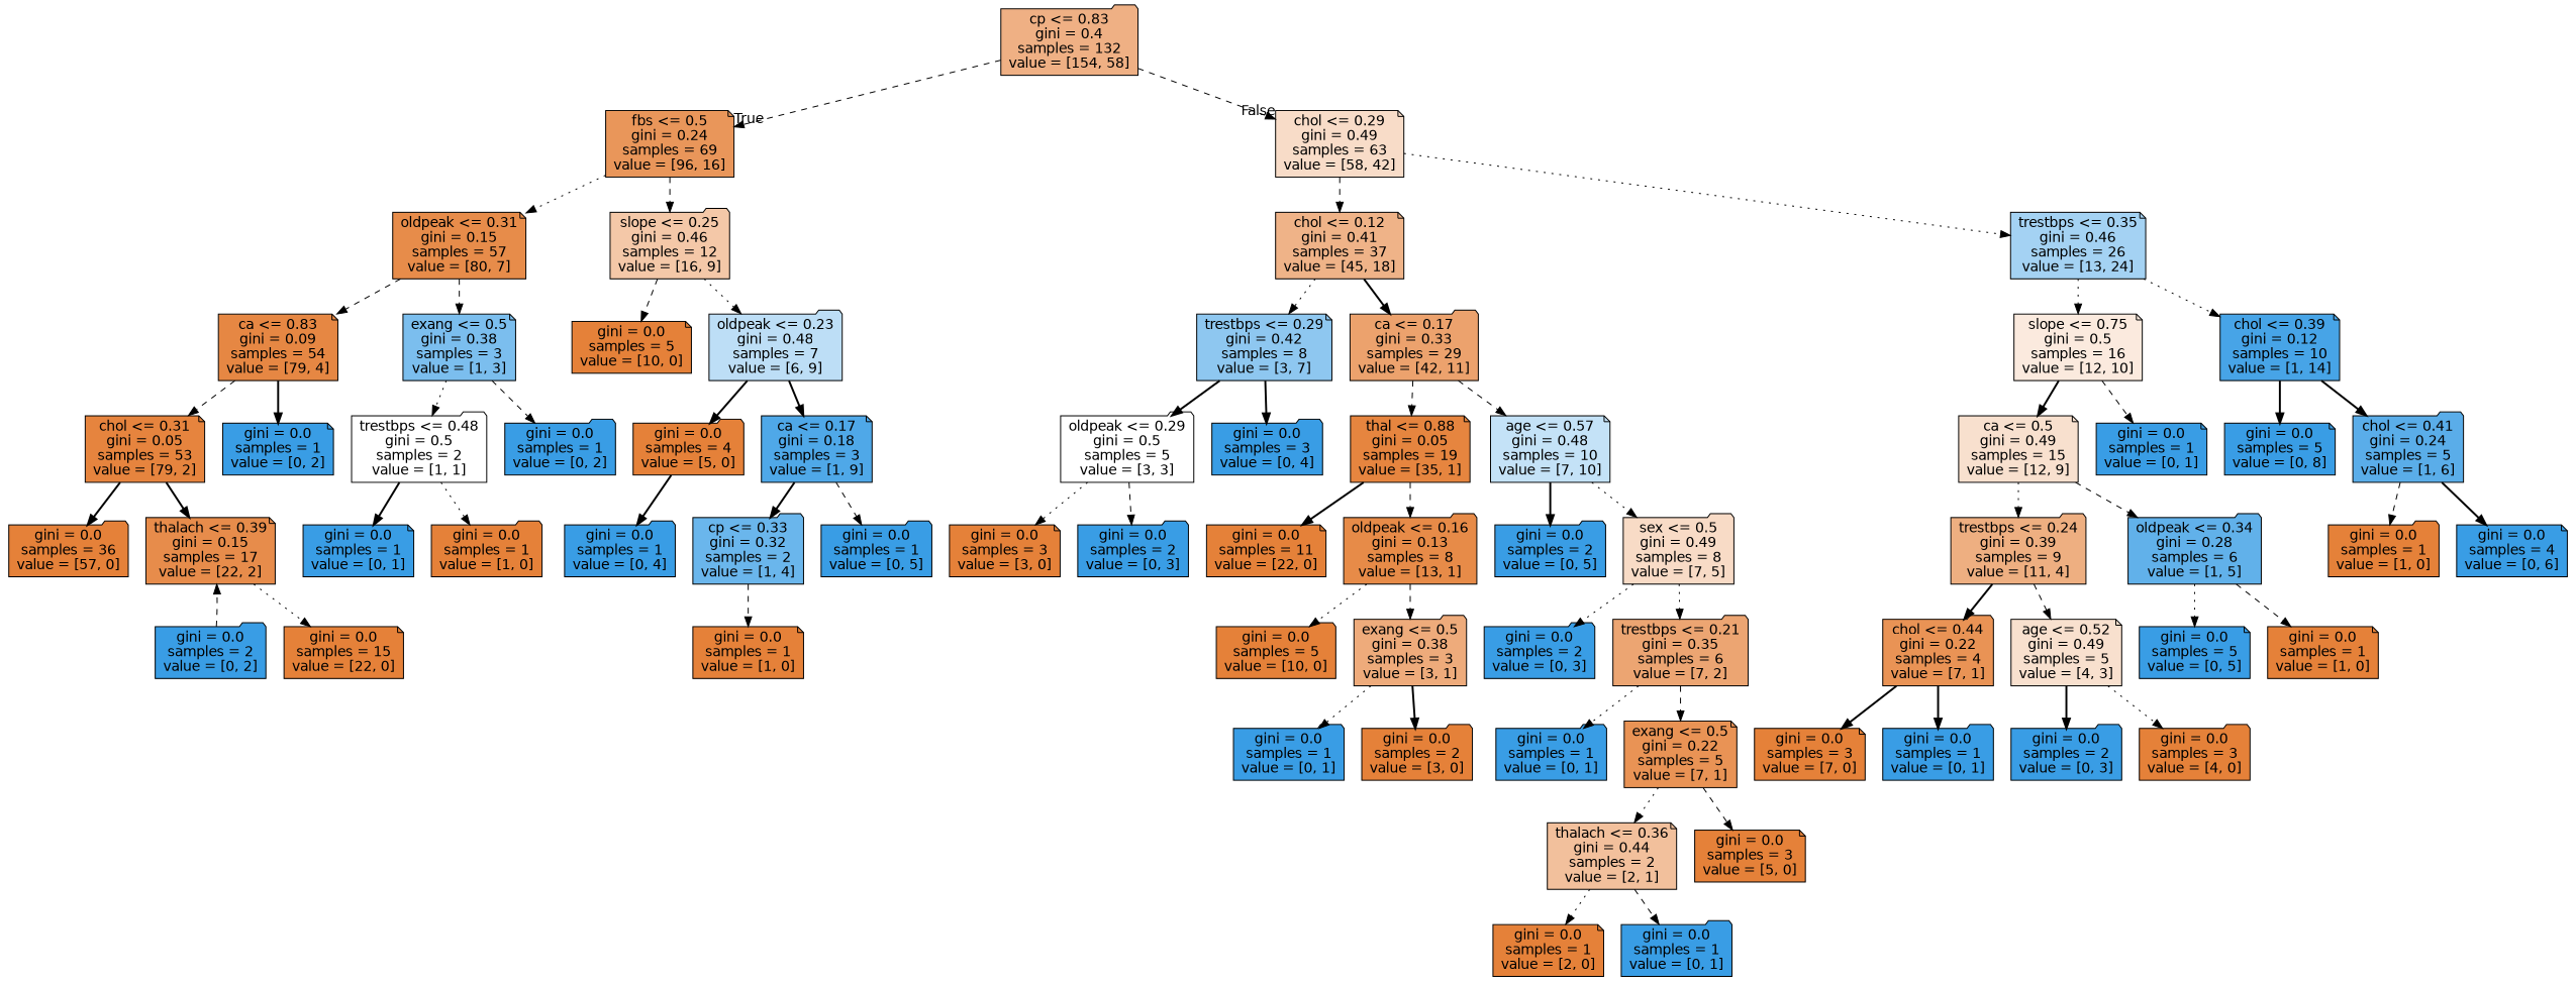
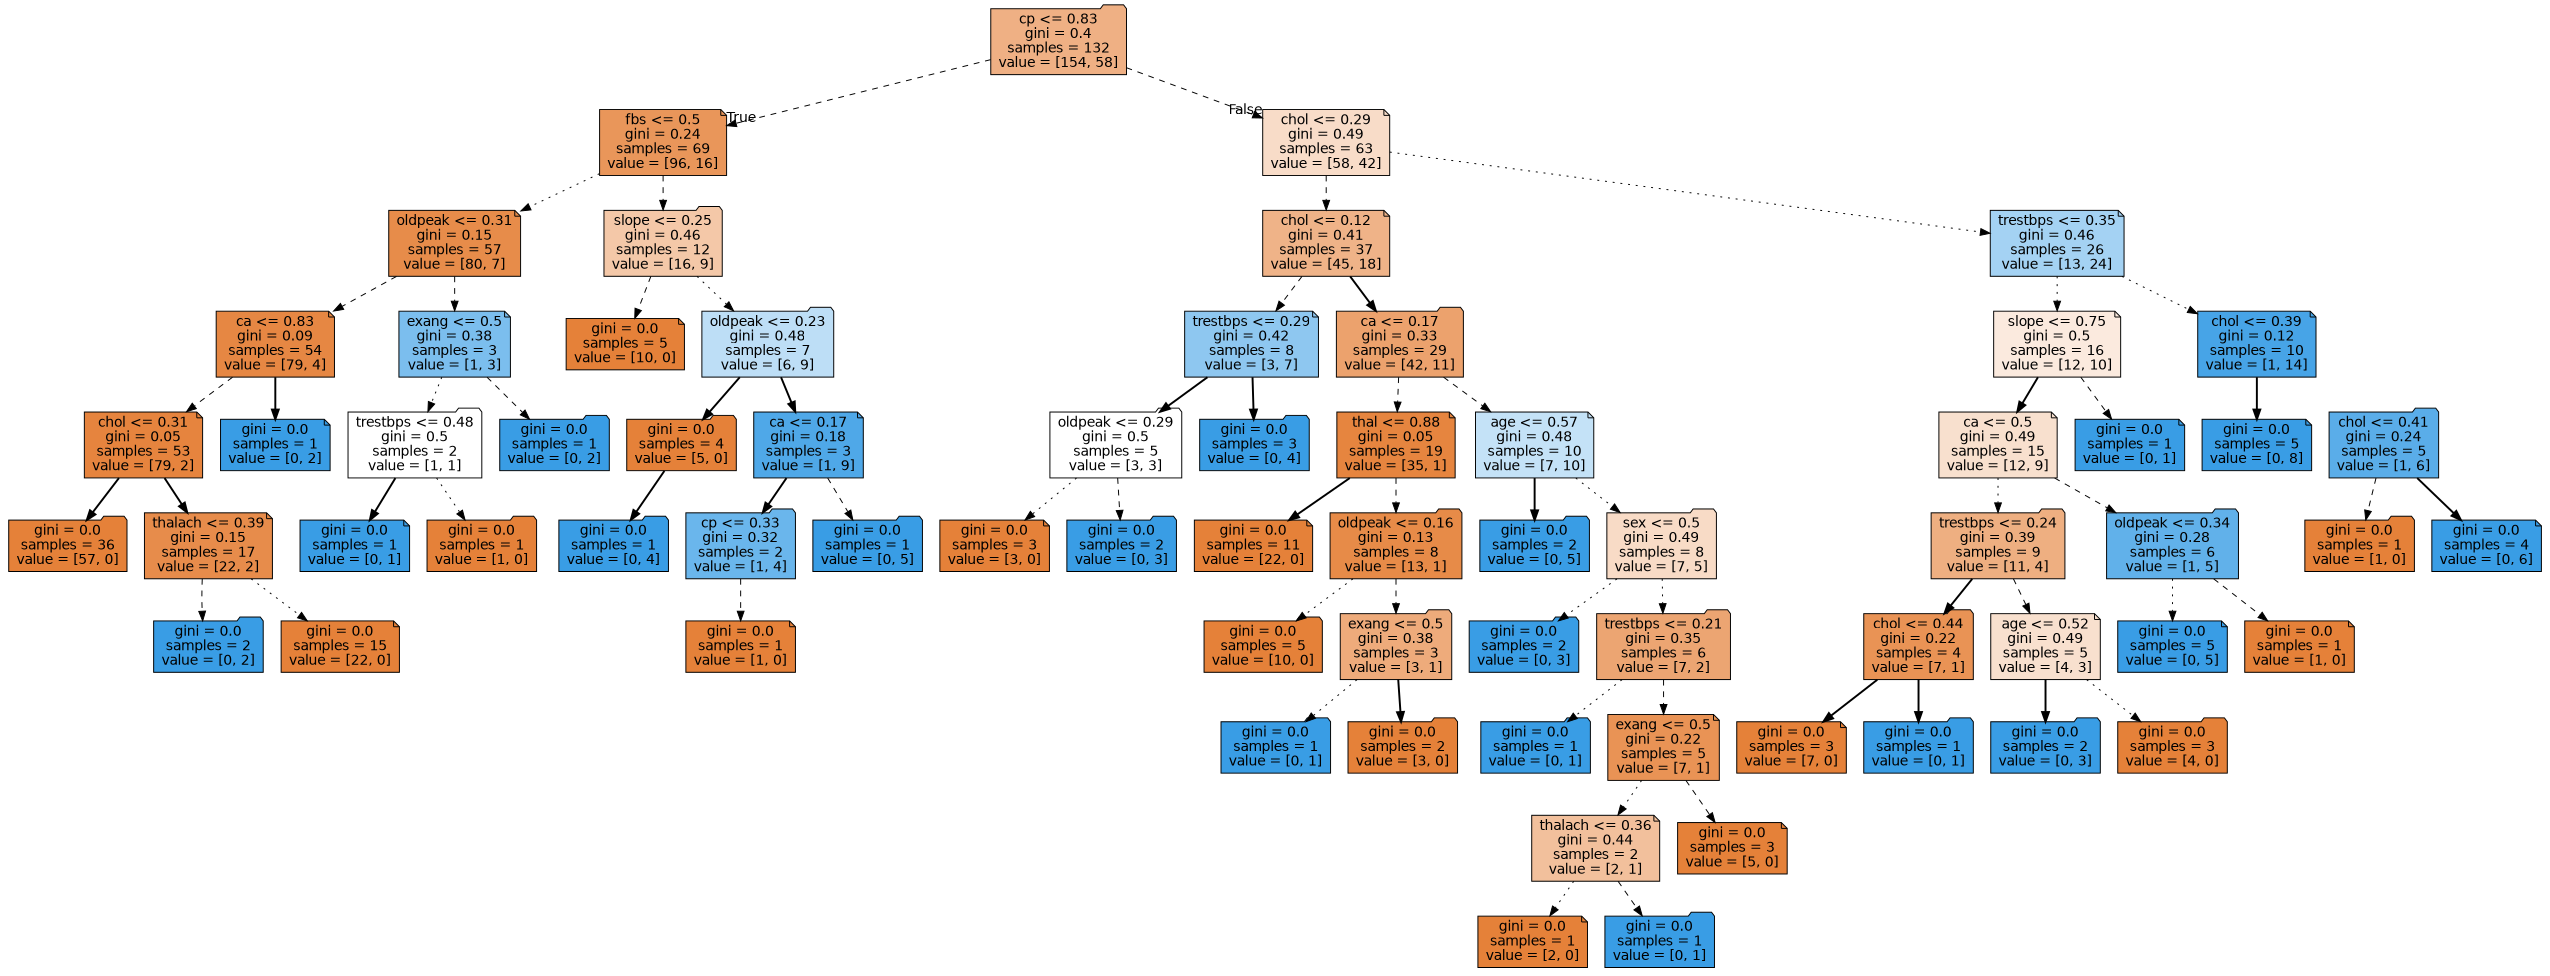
  digraph {
    node [color=black fillcolor="#399de5" fontname=helvetica shape=folder style="filled, rounded"]
    edge [fontname=helvetica style=dashed]
    n1 [fillcolor="#efb084" label="cp <= 0.83\ngini = 0.4\nsamples = 132\nvalue = [154, 58]"]
    n2 [fillcolor="#e9965a" label="fbs <= 0.5\ngini = 0.24\nsamples = 69\nvalue = [96, 16]" shape=note]
    n3 [fillcolor="#f8dcc8" label="chol <= 0.29\ngini = 0.49\nsamples = 63\nvalue = [58, 42]" shape=note]
    n4 [fillcolor="#e78c4a" label="oldpeak <= 0.31\ngini = 0.15\nsamples = 57\nvalue = [80, 7]" shape=note]
    n5 [fillcolor="#f4c8a8" label="slope <= 0.25\ngini = 0.46\nsamples = 12\nvalue = [16, 9]"]
    n6 [fillcolor="#efb388" label="chol <= 0.12\ngini = 0.41\nsamples = 37\nvalue = [45, 18]" shape=note]
    n7 [fillcolor="#a4d2f3" label="trestbps <= 0.35\ngini = 0.46\nsamples = 26\nvalue = [13, 24]" shape=note]
    n8 [fillcolor="#e68743" label="ca <= 0.83\ngini = 0.09\nsamples = 54\nvalue = [79, 4]" shape=note]
    n9 [fillcolor="#7bbeee" label="exang <= 0.5\ngini = 0.38\nsamples = 3\nvalue = [1, 3]" shape=note]
    n10 [fillcolor="#e58139" label="gini = 0.0\nsamples = 5\nvalue = [10, 0]" shape=note]
    n11 [fillcolor="#bddef6" label="oldpeak <= 0.23\ngini = 0.48\nsamples = 7\nvalue = [6, 9]"]
    n12 [fillcolor="#e6843e" label="chol <= 0.31\ngini = 0.05\nsamples = 53\nvalue = [79, 2]" shape=note]
    n13 [label="gini = 0.0\nsamples = 1\nvalue = [0, 2]" shape=note]
    n14 [fillcolor="#ffffff" label="trestbps <= 0.48\ngini = 0.5\nsamples = 2\nvalue = [1, 1]"]
    n15 [label="gini = 0.0\nsamples = 1\nvalue = [0, 2]"]
    n16 [fillcolor="#e58139" label="gini = 0.0\nsamples = 36\nvalue = [57, 0]"]
    n17 [fillcolor="#e78c4b" label="thalach <= 0.39\ngini = 0.15\nsamples = 17\nvalue = [22, 2]" shape=note]
    n18 [label="gini = 0.0\nsamples = 2\nvalue = [0, 2]"]
    n19 [fillcolor="#e58139" label="gini = 0.0\nsamples = 15\nvalue = [22, 0]" shape=note]
    n20 [label="gini = 0.0\nsamples = 1\nvalue = [0, 1]" shape=note]
    n21 [fillcolor="#e58139" label="gini = 0.0\nsamples = 1\nvalue = [1, 0]"]
    n22 [fillcolor="#e58139" label="gini = 0.0\nsamples = 4\nvalue = [5, 0]"]
    n23 [fillcolor="#4fa8e8" label="ca <= 0.17\ngini = 0.18\nsamples = 3\nvalue = [1, 9]" shape=note]
    n24 [label="gini = 0.0\nsamples = 1\nvalue = [0, 4]"]
    n25 [fillcolor="#6ab6ec" label="cp <= 0.33\ngini = 0.32\nsamples = 2\nvalue = [1, 4]"]
    n26 [label="gini = 0.0\nsamples = 1\nvalue = [0, 5]"]
    n27 [fillcolor="#e58139" label="gini = 0.0\nsamples = 1\nvalue = [1, 0]" shape=note]
    n28 [fillcolor="#8ec7f0" label="trestbps <= 0.29\ngini = 0.42\nsamples = 8\nvalue = [3, 7]" shape=note]
    n29 [fillcolor="#eca26d" label="ca <= 0.17\ngini = 0.33\nsamples = 29\nvalue = [42, 11]"]
    n30 [fillcolor="#fbeade" label="slope <= 0.75\ngini = 0.5\nsamples = 16\nvalue = [12, 10]" shape=note]
    n31 [fillcolor="#47a4e7" label="chol <= 0.39\ngini = 0.12\nsamples = 10\nvalue = [1, 14]" shape=note]
    n32 [fillcolor="#ffffff" label="oldpeak <= 0.29\ngini = 0.5\nsamples = 5\nvalue = [3, 3]"]
    n33 [label="gini = 0.0\nsamples = 3\nvalue = [0, 4]"]
    n34 [fillcolor="#e6853f" label="thal <= 0.88\ngini = 0.05\nsamples = 19\nvalue = [35, 1]" shape=note]
    n35 [fillcolor="#c4e2f7" label="age <= 0.57\ngini = 0.48\nsamples = 10\nvalue = [7, 10]" shape=note]
    n36 [fillcolor="#e58139" label="gini = 0.0\nsamples = 3\nvalue = [3, 0]" shape=note]
    n37 [label="gini = 0.0\nsamples = 2\nvalue = [0, 3]"]
    n38 [fillcolor="#e58139" label="gini = 0.0\nsamples = 11\nvalue = [22, 0]" shape=note]
    n39 [fillcolor="#e78b48" label="oldpeak <= 0.16\ngini = 0.13\nsamples = 8\nvalue = [13, 1]"]
    n40 [label="gini = 0.0\nsamples = 2\nvalue = [0, 5]"]
    n41 [fillcolor="#f8dbc6" label="sex <= 0.5\ngini = 0.49\nsamples = 8\nvalue = [7, 5]"]
    n42 [fillcolor="#e58139" label="gini = 0.0\nsamples = 5\nvalue = [10, 0]"]
    n43 [fillcolor="#eeab7b" label="exang <= 0.5\ngini = 0.38\nsamples = 3\nvalue = [3, 1]"]
    n44 [label="gini = 0.0\nsamples = 1\nvalue = [0, 1]"]
    n45 [fillcolor="#e58139" label="gini = 0.0\nsamples = 2\nvalue = [3, 0]"]
    n46 [label="gini = 0.0\nsamples = 2\nvalue = [0, 3]"]
    n47 [fillcolor="#eca572" label="trestbps <= 0.21\ngini = 0.35\nsamples = 6\nvalue = [7, 2]"]
    n48 [label="gini = 0.0\nsamples = 1\nvalue = [0, 1]"]
    n49 [fillcolor="#e99355" label="exang <= 0.5\ngini = 0.22\nsamples = 5\nvalue = [7, 1]" shape=note]
    n50 [fillcolor="#f2c09c" label="thalach <= 0.36\ngini = 0.44\nsamples = 2\nvalue = [2, 1]" shape=note]
    n51 [fillcolor="#e58139" label="gini = 0.0\nsamples = 3\nvalue = [5, 0]" shape=note]
    n52 [fillcolor="#e58139" label="gini = 0.0\nsamples = 1\nvalue = [2, 0]" shape=note]
    n53 [label="gini = 0.0\nsamples = 1\nvalue = [0, 1]"]
    n54 [fillcolor="#f8e0ce" label="ca <= 0.5\ngini = 0.49\nsamples = 15\nvalue = [12, 9]" shape=note]
    n55 [label="gini = 0.0\nsamples = 1\nvalue = [0, 1]" shape=note]
    n56 [label="gini = 0.0\nsamples = 5\nvalue = [0, 8]" shape=note]
    n57 [fillcolor="#5aade9" label="chol <= 0.41\ngini = 0.24\nsamples = 5\nvalue = [1, 6]"]
    n58 [fillcolor="#eeaf81" label="trestbps <= 0.24\ngini = 0.39\nsamples = 9\nvalue = [11, 4]"]
    n59 [fillcolor="#61b1ea" label="oldpeak <= 0.34\ngini = 0.28\nsamples = 6\nvalue = [1, 5]"]
    n60 [fillcolor="#e99355" label="chol <= 0.44\ngini = 0.22\nsamples = 4\nvalue = [7, 1]"]
    n61 [fillcolor="#f8e0ce" label="age <= 0.52\ngini = 0.49\nsamples = 5\nvalue = [4, 3]" shape=note]
    n62 [label="gini = 0.0\nsamples = 5\nvalue = [0, 5]" shape=note]
    n63 [fillcolor="#e58139" label="gini = 0.0\nsamples = 1\nvalue = [1, 0]" shape=note]
    n64 [fillcolor="#e58139" label="gini = 0.0\nsamples = 3\nvalue = [7, 0]" shape=note]
    n65 [label="gini = 0.0\nsamples = 1\nvalue = [0, 1]"]
    n66 [label="gini = 0.0\nsamples = 2\nvalue = [0, 3]"]
    n67 [fillcolor="#e58139" label="gini = 0.0\nsamples = 3\nvalue = [4, 0]"]
    n68 [fillcolor="#e58139" label="gini = 0.0\nsamples = 1\nvalue = [1, 0]"]
    n69 [label="gini = 0.0\nsamples = 4\nvalue = [0, 6]" shape=note]
    n1 -> n2 [headlabel=True labelangle=45 labeldistance=2.5]
    n1 -> n3 [headlabel=False labelangle=-45 labeldistance=2.5]
    n2 -> n4 [style=dotted]
    n2 -> n5
    n3 -> n6
    n3 -> n7 [style=dotted]
    n4 -> n8
    n4 -> n9
    n5 -> n10
    n5 -> n11 [style=dotted]
-   n6 -> n28 [style=dotted]
+   n6 -> n28
    n6 -> n29 [style=bold]
    n7 -> n30 [style=dotted]
    n7 -> n31 [style=dotted]
    n8 -> n12
    n8 -> n13 [style=bold]
    n9 -> n14 [style=dotted]
    n9 -> n15
    n11 -> n22 [style=bold]
    n11 -> n23 [style=bold]
    n12 -> n16 [style=bold]
    n12 -> n17 [style=bold]
    n14 -> n20 [style=bold]
    n14 -> n21 [style=dotted]
-   n18 -> n17
+   n17 -> n18
    n17 -> n19 [style=dotted]
    n22 -> n24 [style=bold]
    n23 -> n25 [style=bold]
    n23 -> n26
    n25 -> n27
    n28 -> n32 [style=bold]
    n28 -> n33 [style=bold]
    n29 -> n34
    n29 -> n35
    n30 -> n54 [style=bold]
    n30 -> n55
    n31 -> n56 [style=bold]
-   n31 -> n57 [style=bold]
    n32 -> n36 [style=dotted]
    n32 -> n37
    n34 -> n38 [style=bold]
    n34 -> n39
    n35 -> n40 [style=bold]
    n35 -> n41 [style=dotted]
    n39 -> n42 [style=dotted]
    n39 -> n43
    n41 -> n46 [style=dotted]
    n41 -> n47 [style=dotted]
    n43 -> n44 [style=dotted]
    n43 -> n45 [style=bold]
    n47 -> n48 [style=dotted]
    n47 -> n49
    n49 -> n50 [style=dotted]
    n49 -> n51
    n50 -> n52 [style=dotted]
    n50 -> n53
    n54 -> n58 [style=dotted]
    n54 -> n59
    n57 -> n68
    n57 -> n69 [style=bold]
    n58 -> n60 [style=bold]
    n58 -> n61
    n59 -> n62 [style=dotted]
    n59 -> n63
    n60 -> n64 [style=bold]
    n60 -> n65 [style=bold]
    n61 -> n66 [style=bold]
    n61 -> n67 [style=dotted]
  }
